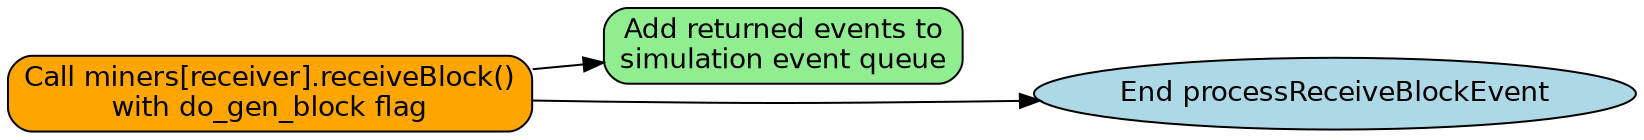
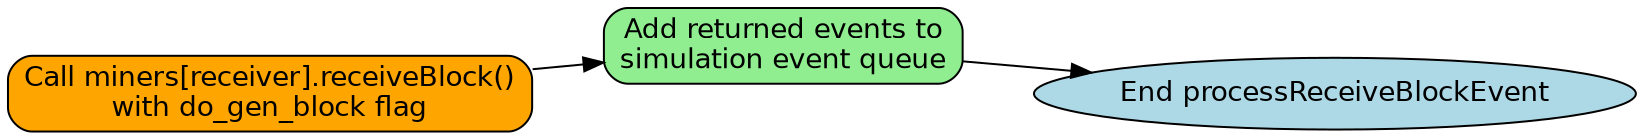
  digraph {
    rankdir=LR
    node [fontname=Helvetica shape=box style="filled,rounded"]
    n1 [fillcolor=orange label="Call miners[receiver].receiveBlock()\nwith do_gen_block flag"]
    n2 [fillcolor=lightgreen label="Add returned events to\nsimulation event queue"]
    n3 [fillcolor=lightblue label="End processReceiveBlockEvent" shape=ellipse]
    n1 -> n2
-   n1 -> n3
+   n2 -> n3
  }
